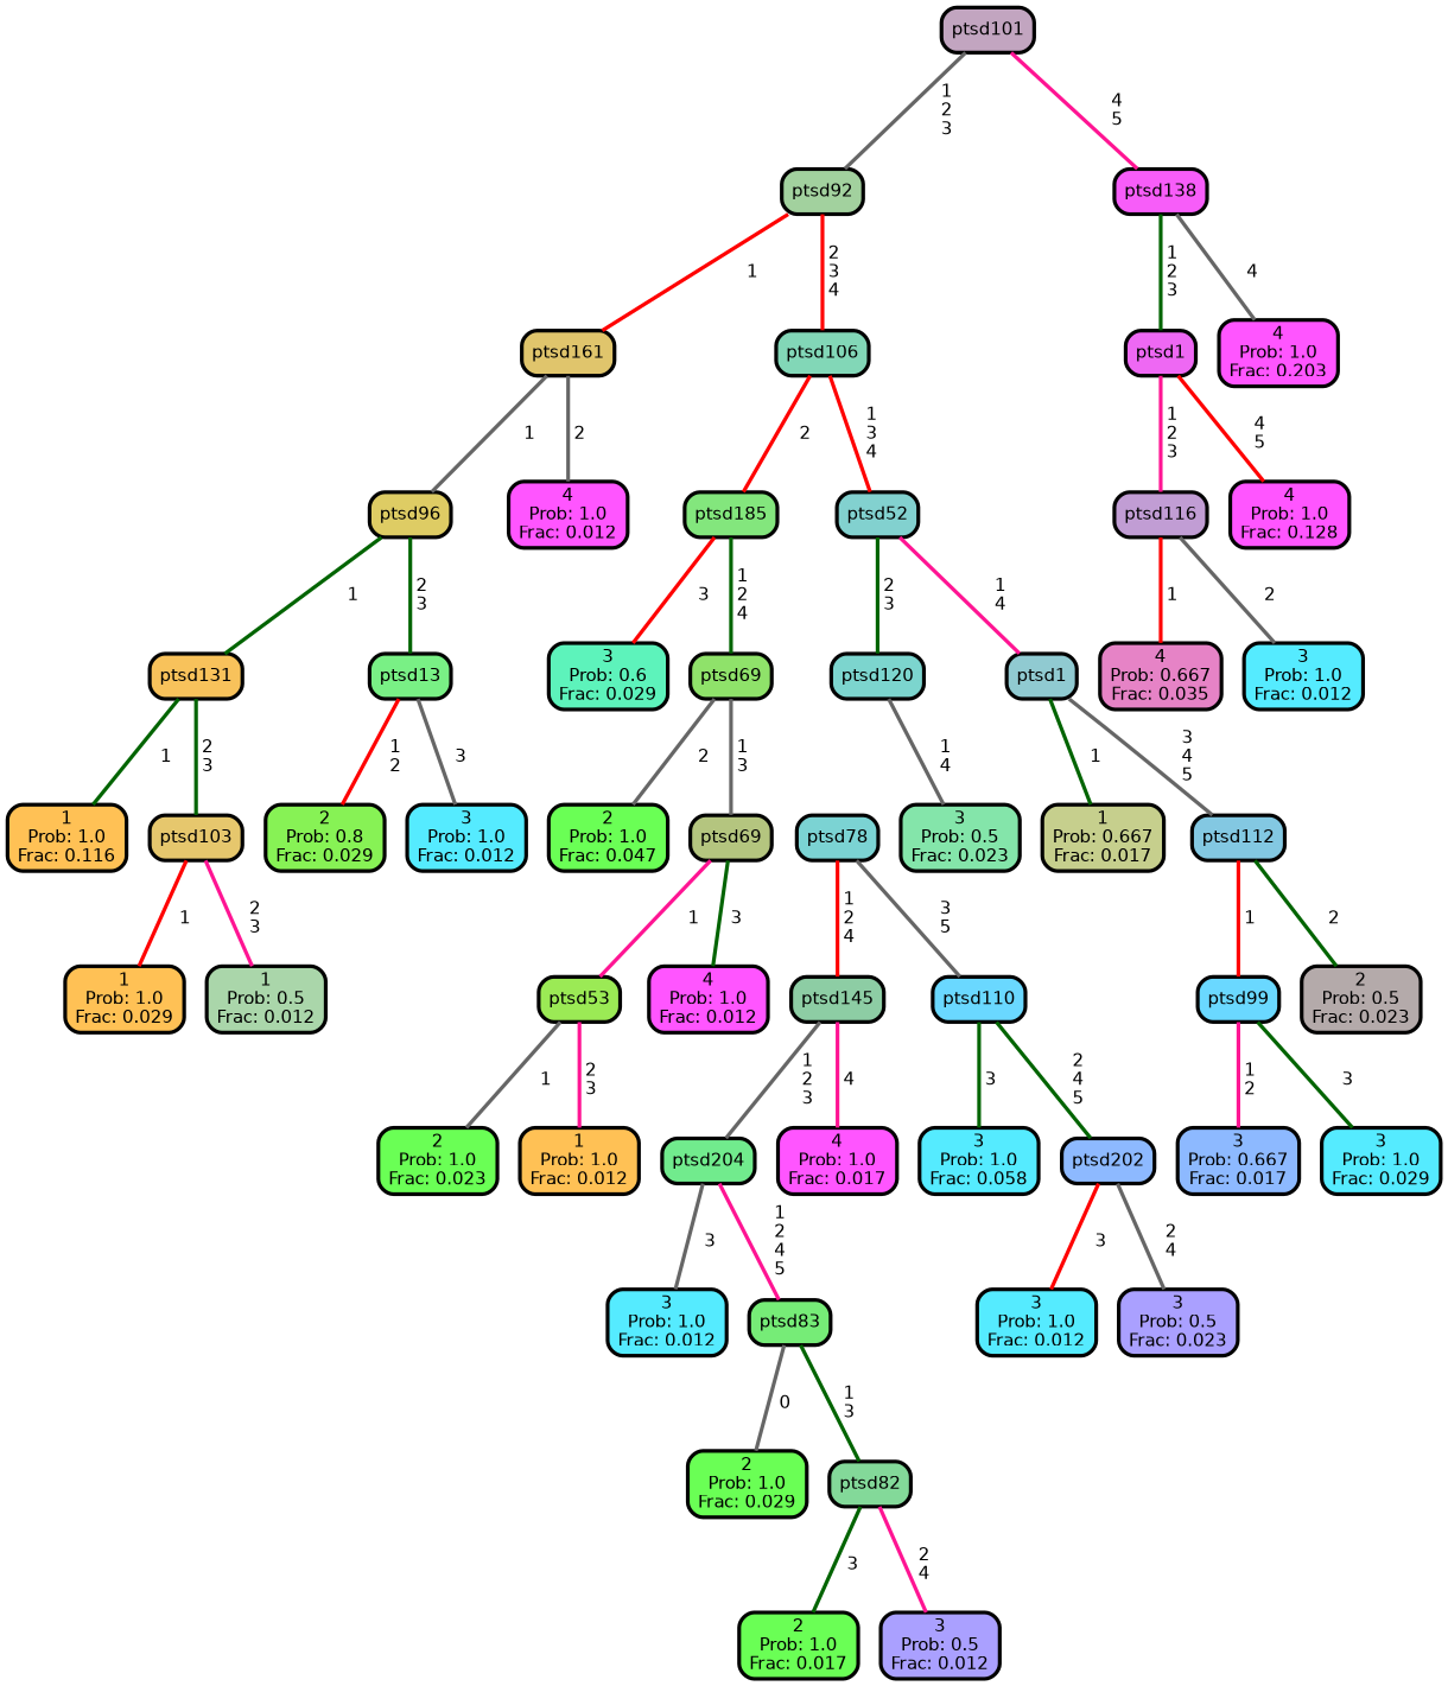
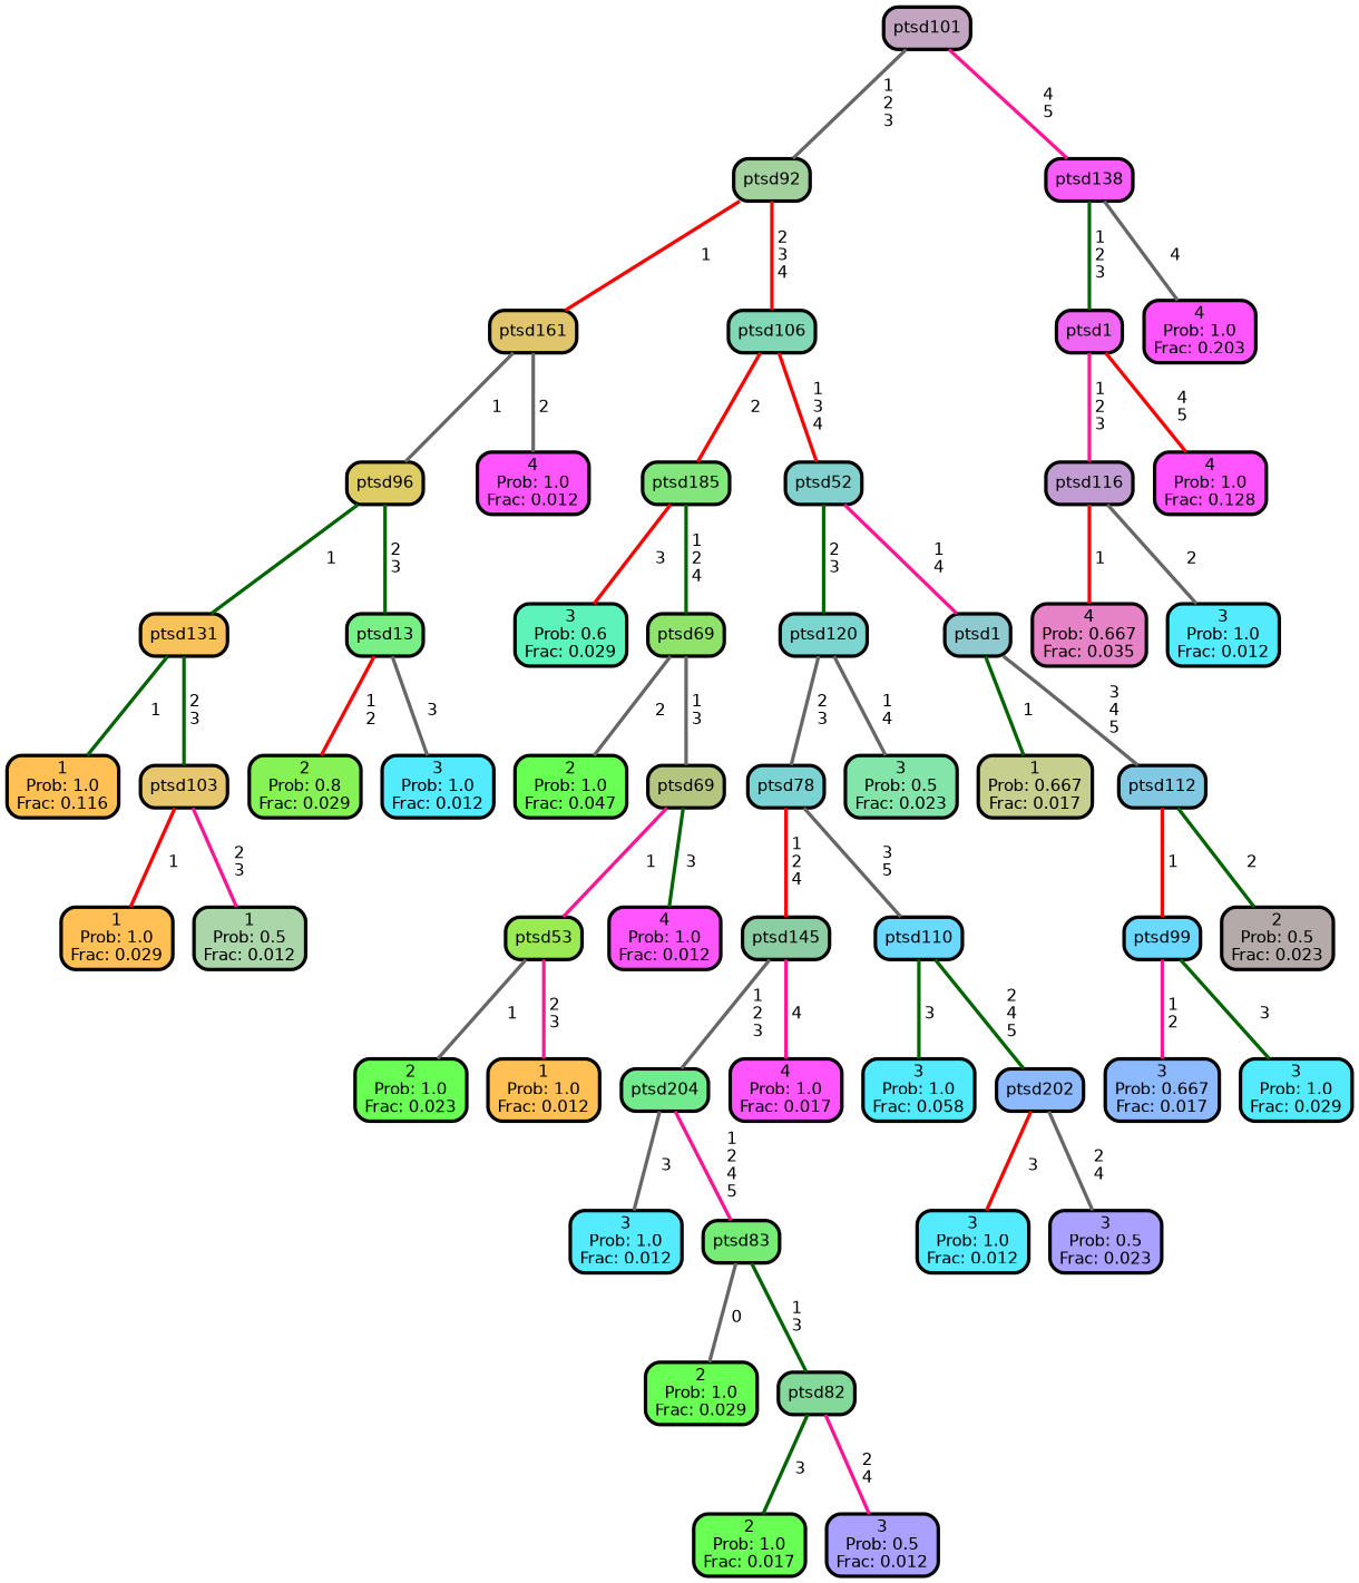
  graph {
    ranksep="0 equally"
    splines=straight
    node [color=black fillcolor="#55ebff" fontcolor=black fontname=helvetica penwidth=3 shape=box style="filled, rounded"]
    edge [color=gray40 fontname=helvetica penwidth=3]
    n1 [fillcolor="#ffc155" label="1\nProb: 1.0\nFrac: 0.116"]
    n2 [fillcolor="#f8c25b" label=ptsd131]
    n3 [fillcolor="#e6c76d" label=ptsd103]
    n4 [fillcolor="#ffc155" label="1\nProb: 1.0\nFrac: 0.029"]
    n5 [fillcolor="#aad6aa" label="1\nProb: 0.5\nFrac: 0.012"]
    n6 [fillcolor="#decc64" label=ptsd96]
    n7 [fillcolor="#79f085" label=ptsd13]
    n8 [fillcolor="#87f255" label="2\nProb: 0.8\nFrac: 0.029"]
    n9 [label="3\nProb: 1.0\nFrac: 0.012"]
    n10 [fillcolor="#e0c56c" label=ptsd161]
    n11 [fillcolor="#ff55ff" label="4\nProb: 1.0\nFrac: 0.012"]
    n12 [fillcolor="#a2d19e" label=ptsd92]
    n13 [fillcolor="#82d7b7" label=ptsd106]
    n14 [fillcolor="#83e67d" label=ptsd185]
    n15 [fillcolor="#82d1cf" label=ptsd52]
    n16 [fillcolor="#5df3bb" label="3\nProb: 0.6\nFrac: 0.029"]
    n17 [fillcolor="#8fe26a" label=ptsd69]
    n18 [fillcolor="#6aff55" label="2\nProb: 1.0\nFrac: 0.047"]
    n19 [fillcolor="#b4c57f" label=ptsd69]
    n20 [fillcolor="#9bea55" label=ptsd53]
    n21 [fillcolor="#ff55ff" label="4\nProb: 1.0\nFrac: 0.012"]
    n22 [fillcolor="#6aff55" label="2\nProb: 1.0\nFrac: 0.023"]
    n23 [fillcolor="#ffc155" label="1\nProb: 1.0\nFrac: 0.012"]
    n24 [fillcolor="#7cd5ce" label=ptsd120]
    n25 [fillcolor="#90cad1" label=ptsd1]
    n26 [label="3\nProb: 1.0\nFrac: 0.012"]
    n27 [fillcolor="#71eb8d" label=ptsd204]
    n28 [fillcolor="#76ec77" label=ptsd83]
    n29 [fillcolor="#6aff55" label="2\nProb: 1.0\nFrac: 0.029"]
    n30 [fillcolor="#83d999" label=ptsd82]
    n31 [fillcolor="#6aff55" label="2\nProb: 1.0\nFrac: 0.017"]
    n32 [fillcolor="#aaa0ff" label="3\nProb: 0.5\nFrac: 0.012"]
    n33 [fillcolor="#8dcda4" label=ptsd145]
    n34 [fillcolor="#ff55ff" label="4\nProb: 1.0\nFrac: 0.017"]
    n35 [fillcolor="#7bd3d3" label=ptsd78]
    n36 [fillcolor="#6ad8ff" label=ptsd110]
    n37 [label="3\nProb: 1.0\nFrac: 0.058"]
    n38 [fillcolor="#8db9ff" label=ptsd202]
    n39 [label="3\nProb: 1.0\nFrac: 0.012"]
    n40 [fillcolor="#aaa0ff" label="3\nProb: 0.5\nFrac: 0.023"]
    n41 [fillcolor="#84e5aa" label="3\nProb: 0.5\nFrac: 0.023"]
    n42 [fillcolor="#c6cf8d" label="1\nProb: 0.667\nFrac: 0.017"]
    n43 [fillcolor="#83c8e2" label=ptsd112]
    n44 [fillcolor="#6ad8ff" label=ptsd99]
    n45 [fillcolor="#b4aaaa" label="2\nProb: 0.5\nFrac: 0.023"]
    n46 [fillcolor="#8db9ff" label="3\nProb: 0.667\nFrac: 0.017"]
    n47 [label="3\nProb: 1.0\nFrac: 0.029"]
    n48 [fillcolor="#c2a5c0" label=ptsd101]
    n49 [fillcolor="#f75df9" label=ptsd138]
    n50 [fillcolor="#ee68f3" label=ptsd1]
    n51 [fillcolor="#ff55ff" label="4\nProb: 1.0\nFrac: 0.203"]
    n52 [fillcolor="#e683c6" label="4\nProb: 0.667\nFrac: 0.035"]
    n53 [fillcolor="#c19dd4" label=ptsd116]
    n54 [label="3\nProb: 1.0\nFrac: 0.012"]
    n55 [fillcolor="#ff55ff" label="4\nProb: 1.0\nFrac: 0.128"]
    subgraph sub_1 {
      rank=same
    }
    n2 -- n1 [color=darkgreen label=" 1"]
    n2 -- n3 [color=darkgreen label=" 2\n 3"]
    n3 -- n4 [color=red label=" 1"]
    n3 -- n5 [color=deeppink label=" 2\n 3"]
    n6 -- n2 [color=darkgreen label=" 1"]
    n6 -- n7 [color=darkgreen label=" 2\n 3"]
    n7 -- n8 [color=red label=" 1\n 2"]
    n7 -- n9 [label=" 3"]
    n10 -- n6 [label=" 1"]
    n10 -- n11 [label=" 2"]
    n12 -- n10 [color=red label=" 1"]
    n12 -- n13 [color=red label=" 2\n 3\n 4"]
    n13 -- n14 [color=red label=" 2"]
    n13 -- n15 [color=red label=" 1\n 3\n 4"]
    n14 -- n16 [color=red label=" 3"]
    n14 -- n17 [color=darkgreen label=" 1\n 2\n 4"]
    n15 -- n24 [color=darkgreen label=" 2\n 3"]
    n15 -- n25 [color=deeppink label=" 1\n 4"]
    n17 -- n18 [label=" 2"]
    n17 -- n19 [label=" 1\n 3"]
    n19 -- n20 [color=deeppink label=" 1"]
    n19 -- n21 [color=darkgreen label=" 3"]
    n20 -- n22 [label=" 1"]
    n20 -- n23 [color=deeppink label=" 2\n 3"]
+   n24 -- n35 [label=" 2\n 3"]
    n24 -- n41 [label=" 1\n 4"]
    n25 -- n42 [color=darkgreen label=" 1"]
    n25 -- n43 [label=" 3\n 4\n 5"]
    n27 -- n26 [label=" 3"]
    n27 -- n28 [color=deeppink label=" 1\n 2\n 4\n 5"]
    n28 -- n29 [label=" 0"]
    n28 -- n30 [color=darkgreen label=" 1\n 3"]
    n30 -- n31 [color=darkgreen label=" 3"]
    n30 -- n32 [color=deeppink label=" 2\n 4"]
    n33 -- n27 [label=" 1\n 2\n 3"]
    n33 -- n34 [color=deeppink label=" 4"]
    n35 -- n33 [color=red label=" 1\n 2\n 4"]
    n35 -- n36 [label=" 3\n 5"]
    n36 -- n37 [color=darkgreen label=" 3"]
    n36 -- n38 [color=darkgreen label=" 2\n 4\n 5"]
    n38 -- n39 [color=red label=" 3"]
    n38 -- n40 [label=" 2\n 4"]
    n43 -- n44 [color=red label=" 1"]
    n43 -- n45 [color=darkgreen label=" 2"]
    n44 -- n46 [color=deeppink label=" 1\n 2"]
    n44 -- n47 [color=darkgreen label=" 3"]
    n48 -- n12 [label=" 1\n 2\n 3"]
    n48 -- n49 [color=deeppink label=" 4\n 5"]
    n49 -- n50 [color=darkgreen label=" 1\n 2\n 3"]
    n49 -- n51 [label=" 4"]
    n50 -- n53 [color=deeppink label=" 1\n 2\n 3"]
    n50 -- n55 [color=red label=" 4\n 5"]
    n53 -- n52 [color=red label=" 1"]
    n53 -- n54 [label=" 2"]
  }
